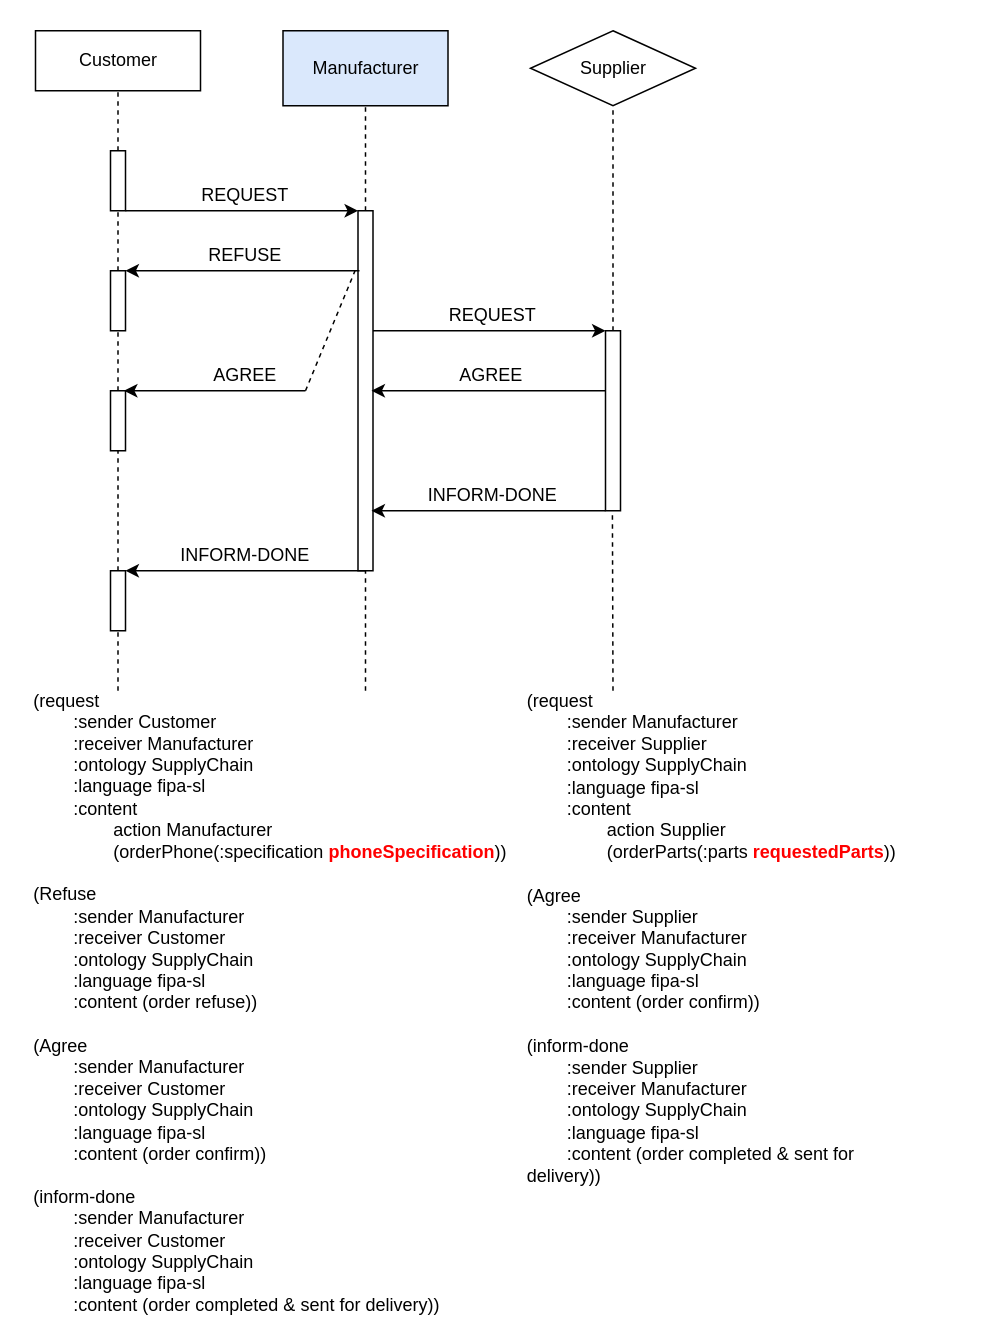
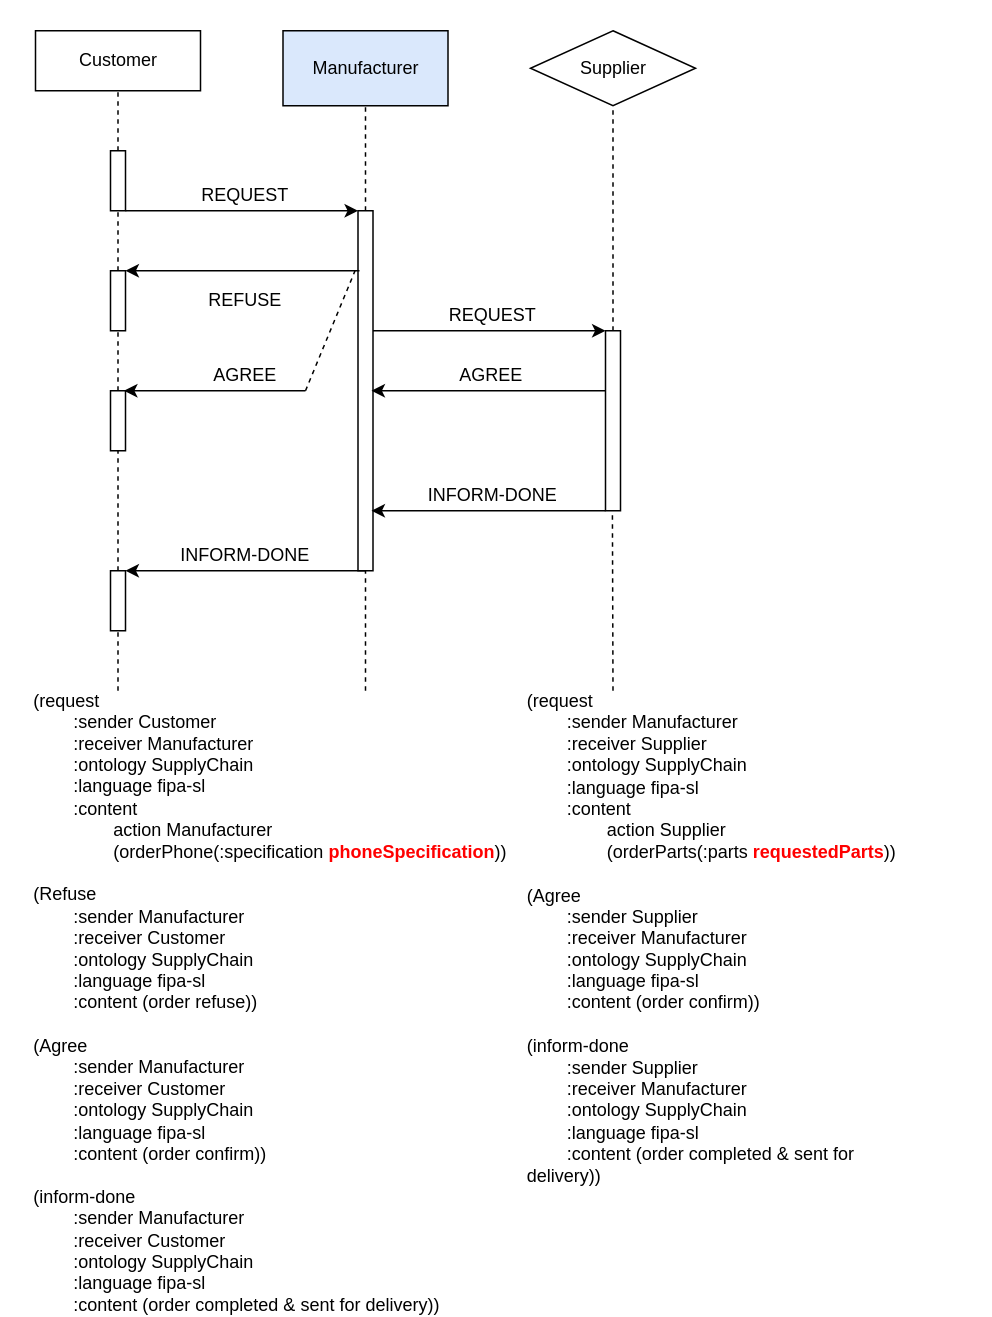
  <mxCell id="0" />
  <mxCell id="1" parent="0" />
  <mxCell id="2" value="Customer" style="html=1;" parent="1" vertex="1"><mxGeometry x="23" y="20" width="110" height="40" as="geometry" /></mxCell>
  <mxCell id="3" value="Manufacturer" style="html=1;fillColor=#dae8fc;" parent="1" vertex="1"><mxGeometry x="188" y="20" width="110" height="50" as="geometry" /></mxCell>
  <mxCell id="4" value="Supplier" style="rhombus;html=1;" parent="1" vertex="1"><mxGeometry x="353" y="20" width="110" height="50" as="geometry" /></mxCell>
  <mxCell id="5" value="" style="html=1;points=[];perimeter=orthogonalPerimeter;" parent="1" vertex="1"><mxGeometry x="73" y="100" width="10" height="40" as="geometry" /></mxCell>
  <mxCell id="6" value="" style="endArrow=none;dashed=1;html=1;entryX=0.5;entryY=1;entryDx=0;entryDy=0;" parent="1" source="5" target="2" edge="1"><mxGeometry width="50" height="50" relative="1" as="geometry"><mxPoint x="163" y="140" as="sourcePoint" /><mxPoint x="173" y="80" as="targetPoint" /></mxGeometry></mxCell>
  <mxCell id="7" value="" style="endArrow=none;dashed=1;html=1;entryX=0.5;entryY=1;entryDx=0;entryDy=0;" parent="1" target="3" edge="1"><mxGeometry width="50" height="50" relative="1" as="geometry"><mxPoint x="243" y="140" as="sourcePoint" /><mxPoint x="283" y="100" as="targetPoint" /></mxGeometry></mxCell>
  <mxCell id="8" value="" style="html=1;points=[];perimeter=orthogonalPerimeter;" parent="1" vertex="1"><mxGeometry x="238" y="140" width="10" height="240" as="geometry" /></mxCell>
  <mxCell id="9" value="" style="endArrow=classic;html=1;" parent="1" source="5" edge="1"><mxGeometry width="50" height="50" relative="1" as="geometry"><mxPoint x="193" y="230" as="sourcePoint" /><mxPoint x="238" y="140" as="targetPoint" /></mxGeometry></mxCell>
  <mxCell id="10" value="" style="html=1;points=[];perimeter=orthogonalPerimeter;" parent="1" vertex="1"><mxGeometry x="73" y="180" width="10" height="40" as="geometry" /></mxCell>
  <mxCell id="11" value="" style="endArrow=none;dashed=1;html=1;" parent="1" source="10" target="5" edge="1"><mxGeometry width="50" height="50" relative="1" as="geometry"><mxPoint x="88" y="110" as="sourcePoint" /><mxPoint x="88" y="80" as="targetPoint" /></mxGeometry></mxCell>
  <mxCell id="12" value="" style="html=1;points=[];perimeter=orthogonalPerimeter;" parent="1" vertex="1"><mxGeometry x="73" y="380" width="10" height="40" as="geometry" /></mxCell>
  <mxCell id="13" value="" style="endArrow=none;dashed=1;html=1;" parent="1" source="32" edge="1"><mxGeometry width="50" height="50" relative="1" as="geometry"><mxPoint x="88" y="190" as="sourcePoint" /><mxPoint x="78" y="220" as="targetPoint" /></mxGeometry></mxCell>
  <mxCell id="14" value="" style="endArrow=classic;html=1;" parent="1" edge="1"><mxGeometry width="50" height="50" relative="1" as="geometry"><mxPoint x="239" y="180" as="sourcePoint" /><mxPoint x="83" y="180" as="targetPoint" /></mxGeometry></mxCell>
  <mxCell id="15" value="REQUEST" style="text;html=1;strokeColor=none;fillColor=none;align=center;verticalAlign=middle;whiteSpace=wrap;rounded=0;" parent="1" vertex="1"><mxGeometry x="143" y="120" width="40" height="20" as="geometry" /></mxCell>
  <mxCell id="16" value="AGREE" style="text;html=1;strokeColor=none;fillColor=none;align=center;verticalAlign=middle;whiteSpace=wrap;rounded=0;" parent="1" vertex="1"><mxGeometry x="143" y="240" width="40" height="20" as="geometry" /></mxCell>
  <mxCell id="17" value="" style="endArrow=classic;html=1;exitX=0.5;exitY=1;exitDx=0;exitDy=0;exitPerimeter=0;" parent="1" source="8" edge="1"><mxGeometry width="50" height="50" relative="1" as="geometry"><mxPoint x="123" y="370" as="sourcePoint" /><mxPoint x="83" y="380" as="targetPoint" /></mxGeometry></mxCell>
  <mxCell id="18" value="INFORM-DONE" style="text;html=1;strokeColor=none;fillColor=none;align=center;verticalAlign=middle;whiteSpace=wrap;rounded=0;" parent="1" vertex="1"><mxGeometry x="108" y="360" width="110" height="20" as="geometry" /></mxCell>
  <mxCell id="19" value="" style="endArrow=none;dashed=1;html=1;" parent="1" target="12" edge="1"><mxGeometry width="50" height="50" relative="1" as="geometry"><mxPoint x="78" y="460" as="sourcePoint" /><mxPoint x="75" y="422" as="targetPoint" /></mxGeometry></mxCell>
  <mxCell id="20" value="&lt;div&gt;(request&lt;/div&gt;&lt;div&gt;&lt;span style=&quot;white-space: pre&quot;&gt;&#09;&lt;/span&gt;:sender Customer&lt;/div&gt;&lt;div&gt;&lt;span style=&quot;white-space: pre&quot;&gt;&#09;&lt;/span&gt;:&lt;span style=&quot;font-size: 9pt ; line-height: 12.84px ; font-family: &amp;#34;helvetica&amp;#34; , sans-serif&quot;&gt;receiver&lt;/span&gt;&amp;nbsp;Manufacturer&lt;/div&gt;&lt;div&gt;&lt;span style=&quot;white-space: pre&quot;&gt;&#09;&lt;/span&gt;:ontology SupplyChain&lt;/div&gt;&lt;div&gt;&lt;span style=&quot;white-space: pre&quot;&gt;&#09;&lt;/span&gt;:language fipa-sl&lt;/div&gt;&lt;div&gt;&lt;span style=&quot;white-space: pre&quot;&gt;&#09;&lt;/span&gt;:content&lt;/div&gt;&lt;div&gt;&lt;span style=&quot;white-space: pre&quot;&gt;&#09;&#09;&lt;/span&gt;action Manufacturer&lt;/div&gt;&lt;div&gt;&lt;span style=&quot;white-space: pre&quot;&gt;&#09;&#09;&lt;/span&gt;(orderPhone(:specification &lt;font color=&quot;#ff0000&quot;&gt;&lt;b&gt;phoneSpecification&lt;/b&gt;&lt;/font&gt;))&lt;/div&gt;&lt;div&gt;&lt;br&gt;&lt;/div&gt;&lt;div&gt;&lt;div&gt;(Refuse&lt;/div&gt;&lt;div&gt;&lt;span style=&quot;white-space: pre&quot;&gt;&#09;&lt;/span&gt;:sender Manufacturer&lt;/div&gt;&lt;div&gt;&lt;span style=&quot;white-space: pre&quot;&gt;&#09;&lt;/span&gt;:receiver Customer&lt;/div&gt;&lt;div&gt;&lt;span style=&quot;white-space: pre&quot;&gt;&#09;&lt;/span&gt;:ontology SupplyChain&lt;/div&gt;&lt;div&gt;&lt;span style=&quot;white-space: pre&quot;&gt;&#09;&lt;/span&gt;:language fipa-sl&lt;/div&gt;&lt;div&gt;&lt;span style=&quot;white-space: pre&quot;&gt;&#09;&lt;/span&gt;:content (order refuse))&lt;/div&gt;&lt;/div&gt;&lt;div&gt;&lt;br&gt;&lt;/div&gt;&lt;div&gt;(Agree&lt;/div&gt;&lt;div&gt;&lt;span style=&quot;white-space: pre&quot;&gt;&#09;&lt;/span&gt;:sender Manufacturer&lt;/div&gt;&lt;div&gt;&lt;span style=&quot;white-space: pre&quot;&gt;&#09;&lt;/span&gt;:receiver Customer&lt;/div&gt;&lt;div&gt;&lt;span style=&quot;white-space: pre&quot;&gt;&#09;&lt;/span&gt;:ontology SupplyChain&lt;/div&gt;&lt;div&gt;&lt;span style=&quot;white-space: pre&quot;&gt;&#09;&lt;/span&gt;:language fipa-sl&lt;/div&gt;&lt;div&gt;&lt;span style=&quot;white-space: pre&quot;&gt;&#09;&lt;/span&gt;:content (order confirm))&lt;/div&gt;&lt;div&gt;&lt;br&gt;&lt;/div&gt;&lt;div&gt;(inform-done&lt;/div&gt;&lt;div&gt;&lt;span style=&quot;white-space: pre&quot;&gt;&#09;&lt;/span&gt;:sender Manufacturer&lt;/div&gt;&lt;div&gt;&lt;span style=&quot;white-space: pre&quot;&gt;&#09;&lt;/span&gt;:receiver Customer&lt;/div&gt;&lt;div&gt;&lt;span style=&quot;white-space: pre&quot;&gt;&#09;&lt;/span&gt;:ontology SupplyChain&lt;/div&gt;&lt;div&gt;&lt;span style=&quot;white-space: pre&quot;&gt;&#09;&lt;/span&gt;:language fipa-sl&lt;/div&gt;&lt;div&gt;&lt;span style=&quot;white-space: pre&quot;&gt;&#09;&lt;/span&gt;:content (order completed &amp;amp; sent for delivery))&lt;/div&gt;" style="text;html=1;strokeColor=none;fillColor=none;align=left;verticalAlign=middle;whiteSpace=wrap;rounded=0;" parent="1" vertex="1"><mxGeometry x="20" y="513" width="320" height="310" as="geometry" /></mxCell>
  <mxCell id="21" value="" style="html=1;points=[];perimeter=orthogonalPerimeter;" parent="1" vertex="1"><mxGeometry x="403" y="220" width="10" height="120" as="geometry" /></mxCell>
  <mxCell id="22" value="" style="endArrow=none;dashed=1;html=1;entryX=0.5;entryY=1;entryDx=0;entryDy=0;" parent="1" source="21" target="4" edge="1"><mxGeometry width="50" height="50" relative="1" as="geometry"><mxPoint x="373" y="150" as="sourcePoint" /><mxPoint x="423" y="100" as="targetPoint" /></mxGeometry></mxCell>
  <mxCell id="23" value="" style="endArrow=classic;html=1;entryX=0;entryY=0;entryDx=0;entryDy=0;entryPerimeter=0;" parent="1" source="8" target="21" edge="1"><mxGeometry width="50" height="50" relative="1" as="geometry"><mxPoint x="293" y="270" as="sourcePoint" /><mxPoint x="343" y="220" as="targetPoint" /></mxGeometry></mxCell>
  <mxCell id="24" value="REQUEST" style="text;html=1;strokeColor=none;fillColor=none;align=center;verticalAlign=middle;whiteSpace=wrap;rounded=0;" parent="1" vertex="1"><mxGeometry x="308" y="200" width="40" height="20" as="geometry" /></mxCell>
  <mxCell id="25" value="&lt;div&gt;&lt;div&gt;(request&lt;/div&gt;&lt;div&gt;&lt;span style=&quot;white-space: pre&quot;&gt;&#09;&lt;/span&gt;:sender Manufacturer&lt;/div&gt;&lt;div&gt;&lt;span style=&quot;white-space: pre&quot;&gt;&#09;&lt;/span&gt;:&lt;span style=&quot;font-size: 9pt ; line-height: 12.84px ; font-family: &amp;#34;helvetica&amp;#34; , sans-serif&quot;&gt;receiver&lt;/span&gt;&amp;nbsp;Supplier&lt;/div&gt;&lt;div&gt;&lt;span style=&quot;white-space: pre&quot;&gt;&#09;&lt;/span&gt;:ontology SupplyChain&lt;/div&gt;&lt;div&gt;&lt;span style=&quot;white-space: pre&quot;&gt;&#09;&lt;/span&gt;:language fipa-sl&lt;/div&gt;&lt;div&gt;&lt;span style=&quot;white-space: pre&quot;&gt;&#09;&lt;/span&gt;:content&lt;/div&gt;&lt;div&gt;&lt;span style=&quot;white-space: pre&quot;&gt;&#09;&#09;&lt;/span&gt;action Supplier&lt;/div&gt;&lt;div&gt;&lt;span style=&quot;white-space: pre&quot;&gt;&#09;&#09;&lt;/span&gt;(orderParts(:parts &lt;font color=&quot;#ff0000&quot; style=&quot;font-weight: bold&quot;&gt;requestedParts&lt;/font&gt;))&lt;/div&gt;&lt;/div&gt;&lt;div&gt;&lt;br&gt;&lt;/div&gt;&lt;div&gt;&lt;div&gt;(Agree&lt;/div&gt;&lt;div&gt;&lt;span style=&quot;white-space: pre&quot;&gt;&#09;&lt;/span&gt;:sender Supplier&lt;/div&gt;&lt;div&gt;&lt;span style=&quot;white-space: pre&quot;&gt;&#09;&lt;/span&gt;:receiver Manufacturer&lt;/div&gt;&lt;div&gt;&lt;span style=&quot;white-space: pre&quot;&gt;&#09;&lt;/span&gt;:ontology SupplyChain&lt;/div&gt;&lt;div&gt;&lt;span style=&quot;white-space: pre&quot;&gt;&#09;&lt;/span&gt;:language fipa-sl&lt;/div&gt;&lt;div&gt;&lt;span style=&quot;white-space: pre&quot;&gt;&#09;&lt;/span&gt;:content (order confirm))&lt;/div&gt;&lt;div&gt;&lt;br&gt;&lt;/div&gt;&lt;div&gt;(inform-done&lt;/div&gt;&lt;div&gt;&lt;span style=&quot;white-space: pre&quot;&gt;&#09;&lt;/span&gt;:sender Supplier&lt;/div&gt;&lt;div&gt;&lt;span style=&quot;white-space: pre&quot;&gt;&#09;&lt;/span&gt;:receiver Manufacturer&lt;/div&gt;&lt;div&gt;&lt;span style=&quot;white-space: pre&quot;&gt;&#09;&lt;/span&gt;:ontology SupplyChain&lt;/div&gt;&lt;div&gt;&lt;span style=&quot;white-space: pre&quot;&gt;&#09;&lt;/span&gt;:language fipa-sl&lt;/div&gt;&lt;div&gt;&lt;span style=&quot;white-space: pre&quot;&gt;&#09;&lt;/span&gt;:content (order completed &amp;amp; sent for delivery))&lt;span style=&quot;white-space: pre&quot;&gt;&#09;&lt;/span&gt;&lt;/div&gt;&lt;/div&gt;" style="text;html=1;strokeColor=none;fillColor=none;align=left;verticalAlign=middle;whiteSpace=wrap;rounded=0;" parent="1" vertex="1"><mxGeometry x="349" y="460" width="290" height="330" as="geometry" /></mxCell>
  <mxCell id="26" value="" style="endArrow=classic;html=1;exitX=0.12;exitY=0.167;exitDx=0;exitDy=0;exitPerimeter=0;" parent="1" edge="1"><mxGeometry width="50" height="50" relative="1" as="geometry"><mxPoint x="403.2" y="260.08" as="sourcePoint" /><mxPoint x="247" y="260" as="targetPoint" /></mxGeometry></mxCell>
  <mxCell id="27" value="AGREE" style="text;html=1;strokeColor=none;fillColor=none;align=center;verticalAlign=middle;whiteSpace=wrap;rounded=0;" parent="1" vertex="1"><mxGeometry x="307" y="240" width="40" height="20" as="geometry" /></mxCell>
  <mxCell id="28" value="" style="endArrow=classic;html=1;" parent="1" edge="1"><mxGeometry width="50" height="50" relative="1" as="geometry"><mxPoint x="403" y="340" as="sourcePoint" /><mxPoint x="247" y="340" as="targetPoint" /></mxGeometry></mxCell>
  <mxCell id="29" value="INFORM-DONE" style="text;html=1;strokeColor=none;fillColor=none;align=center;verticalAlign=middle;whiteSpace=wrap;rounded=0;" parent="1" vertex="1"><mxGeometry x="273" y="320" width="110" height="20" as="geometry" /></mxCell>
  <mxCell id="30" value="" style="endArrow=none;dashed=1;html=1;" parent="1" edge="1"><mxGeometry width="50" height="50" relative="1" as="geometry"><mxPoint x="243" y="460" as="sourcePoint" /><mxPoint x="243" y="380" as="targetPoint" /></mxGeometry></mxCell>
  <mxCell id="31" value="" style="endArrow=none;dashed=1;html=1;entryX=0.46;entryY=0.997;entryDx=0;entryDy=0;entryPerimeter=0;" parent="1" target="21" edge="1"><mxGeometry width="50" height="50" relative="1" as="geometry"><mxPoint x="408" y="460" as="sourcePoint" /><mxPoint x="423" y="390" as="targetPoint" /></mxGeometry></mxCell>
  <mxCell id="32" value="" style="html=1;points=[];perimeter=orthogonalPerimeter;" parent="1" vertex="1"><mxGeometry x="73" y="260" width="10" height="40" as="geometry" /></mxCell>
  <mxCell id="33" value="" style="endArrow=none;dashed=1;html=1;" parent="1" source="12" target="32" edge="1"><mxGeometry width="50" height="50" relative="1" as="geometry"><mxPoint x="78" y="380" as="sourcePoint" /><mxPoint x="78" y="220" as="targetPoint" /></mxGeometry></mxCell>
  <mxCell id="34" value="" style="endArrow=classic;html=1;" parent="1" edge="1"><mxGeometry width="50" height="50" relative="1" as="geometry"><mxPoint x="203" y="260" as="sourcePoint" /><mxPoint x="82" y="260" as="targetPoint" /></mxGeometry></mxCell>
- <mxCell id="35" value="REFUSE" style="text;html=1;strokeColor=none;fillColor=none;align=center;verticalAlign=middle;whiteSpace=wrap;rounded=0;" parent="1" vertex="1"><mxGeometry x="143" y="160" width="40" height="20" as="geometry" /></mxCell>
+ <mxCell id="35" value="REFUSE" style="text;html=1;strokeColor=none;fillColor=none;align=center;verticalAlign=middle;whiteSpace=wrap;rounded=0;" parent="1" vertex="1"><mxGeometry x="143" y="190" width="40" height="20" as="geometry" /></mxCell>
  <mxCell id="36" value="" style="endArrow=none;dashed=1;html=1;entryX=-0.2;entryY=0.167;entryDx=0;entryDy=0;entryPerimeter=0;" parent="1" target="8" edge="1"><mxGeometry width="50" height="50" relative="1" as="geometry"><mxPoint x="203" y="260" as="sourcePoint" /><mxPoint x="233" y="180" as="targetPoint" /></mxGeometry></mxCell>
